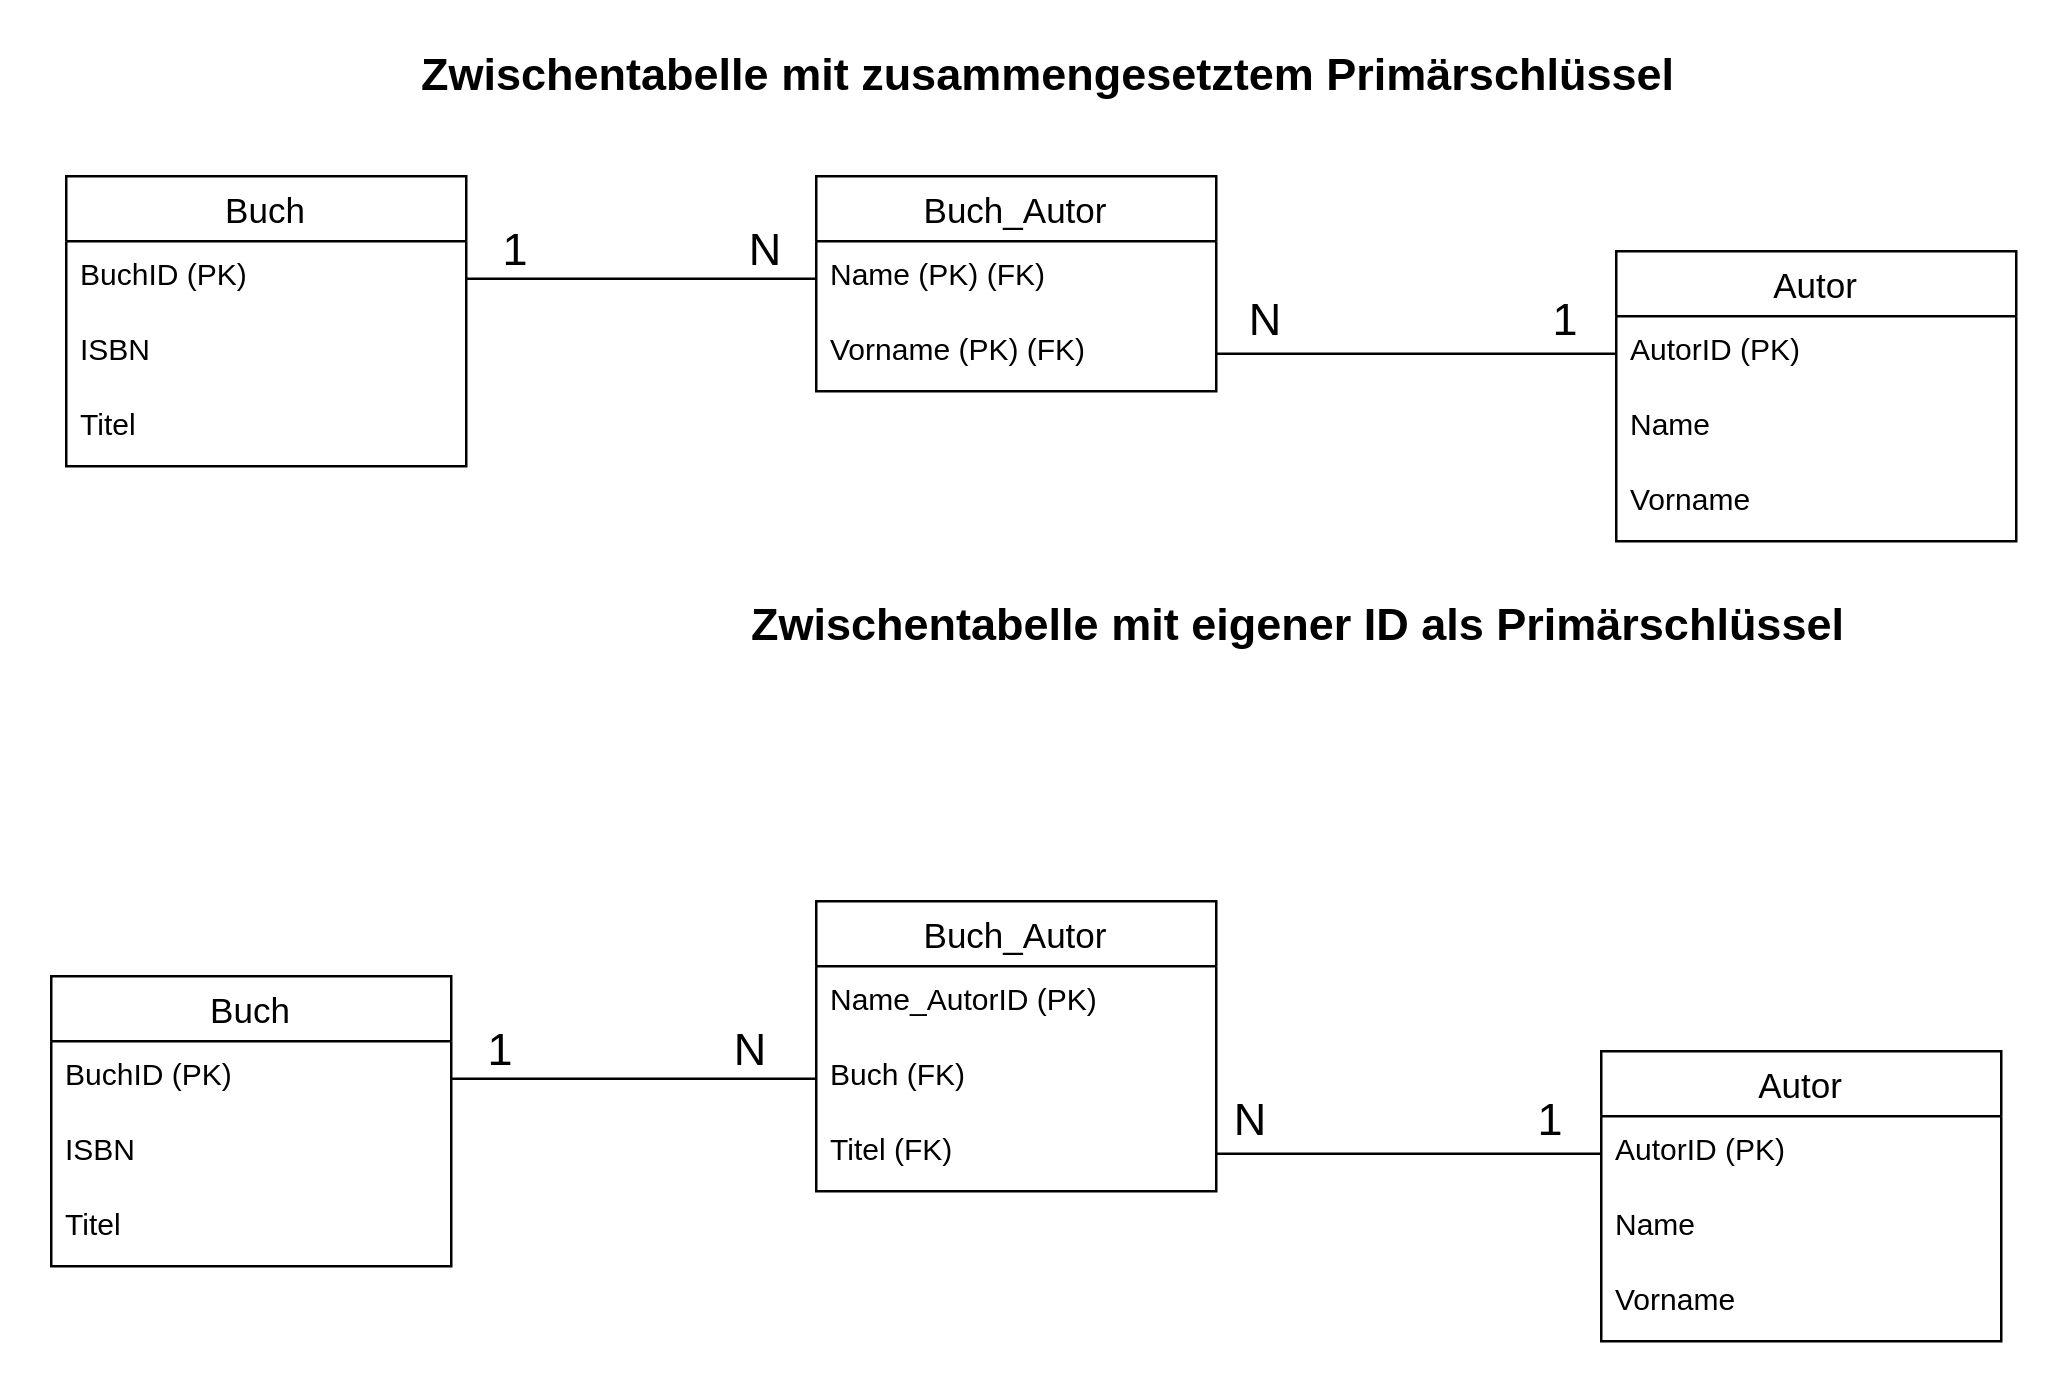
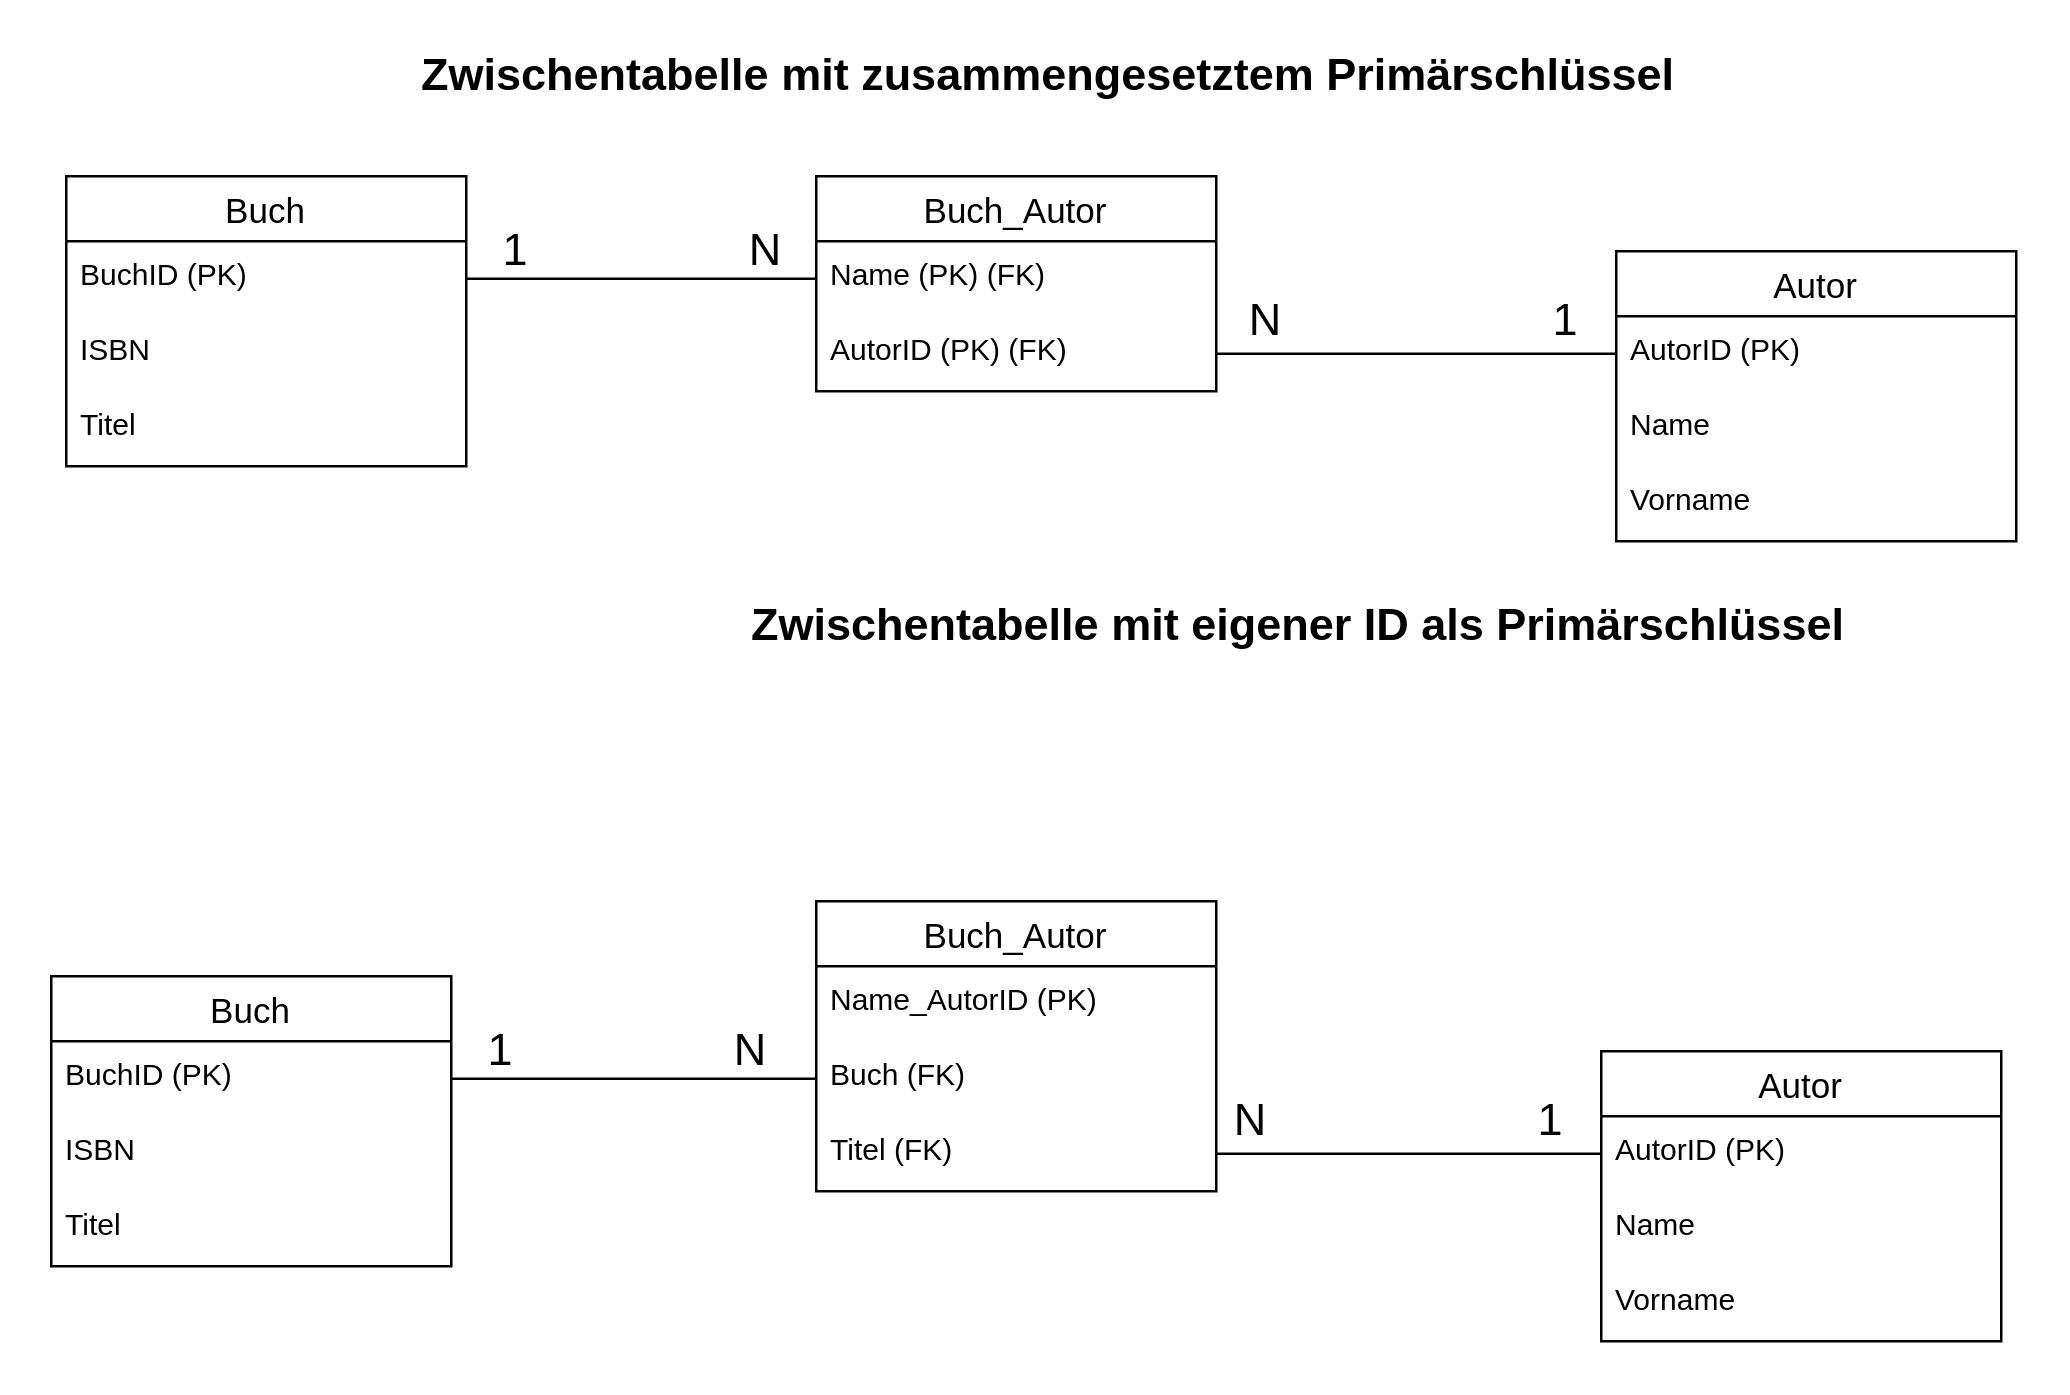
  <mxCell id="0" />
  <mxCell id="1" parent="0" />
  <mxCell id="2" value="Buch" style="swimlane;fontStyle=0;childLayout=stackLayout;horizontal=1;startSize=26;horizontalStack=0;resizeParent=1;resizeParentMax=0;resizeLast=0;collapsible=1;marginBottom=0;align=center;fontSize=14;" vertex="1" parent="1"><mxGeometry x="26" y="70" width="160" height="116" as="geometry" /></mxCell>
  <mxCell id="3" value="BuchID (PK)" style="text;strokeColor=none;fillColor=none;spacingLeft=4;spacingRight=4;overflow=hidden;rotatable=0;points=[[0,0.5],[1,0.5]];portConstraint=eastwest;fontSize=12;" vertex="1" parent="2"><mxGeometry y="26" width="160" height="30" as="geometry" /></mxCell>
  <mxCell id="4" value="ISBN" style="text;strokeColor=none;fillColor=none;spacingLeft=4;spacingRight=4;overflow=hidden;rotatable=0;points=[[0,0.5],[1,0.5]];portConstraint=eastwest;fontSize=12;" vertex="1" parent="2"><mxGeometry y="56" width="160" height="30" as="geometry" /></mxCell>
  <mxCell id="5" value="Titel" style="text;strokeColor=none;fillColor=none;spacingLeft=4;spacingRight=4;overflow=hidden;rotatable=0;points=[[0,0.5],[1,0.5]];portConstraint=eastwest;fontSize=12;" vertex="1" parent="2"><mxGeometry y="86" width="160" height="30" as="geometry" /></mxCell>
  <mxCell id="6" value="Buch_Autor" style="swimlane;fontStyle=0;childLayout=stackLayout;horizontal=1;startSize=26;horizontalStack=0;resizeParent=1;resizeParentMax=0;resizeLast=0;collapsible=1;marginBottom=0;align=center;fontSize=14;" vertex="1" parent="1"><mxGeometry x="326" y="70" width="160" height="86" as="geometry" /></mxCell>
  <mxCell id="7" value="Name (PK) (FK)" style="text;strokeColor=none;fillColor=none;spacingLeft=4;spacingRight=4;overflow=hidden;rotatable=0;points=[[0,0.5],[1,0.5]];portConstraint=eastwest;fontSize=12;" vertex="1" parent="6"><mxGeometry y="26" width="160" height="30" as="geometry" /></mxCell>
- <mxCell id="8" value="Vorname (PK) (FK)" style="text;strokeColor=none;fillColor=none;spacingLeft=4;spacingRight=4;overflow=hidden;rotatable=0;points=[[0,0.5],[1,0.5]];portConstraint=eastwest;fontSize=12;" vertex="1" parent="6"><mxGeometry y="56" width="160" height="30" as="geometry" /></mxCell>
+ <mxCell id="8" value="AutorID (PK) (FK)" style="text;strokeColor=none;fillColor=none;spacingLeft=4;spacingRight=4;overflow=hidden;rotatable=0;points=[[0,0.5],[1,0.5]];portConstraint=eastwest;fontSize=12;" vertex="1" parent="6"><mxGeometry y="56" width="160" height="30" as="geometry" /></mxCell>
  <mxCell id="9" value="Autor" style="swimlane;fontStyle=0;childLayout=stackLayout;horizontal=1;startSize=26;horizontalStack=0;resizeParent=1;resizeParentMax=0;resizeLast=0;collapsible=1;marginBottom=0;align=center;fontSize=14;" vertex="1" parent="1"><mxGeometry x="646" y="100" width="160" height="116" as="geometry" /></mxCell>
  <mxCell id="10" value="AutorID (PK)" style="text;strokeColor=none;fillColor=none;spacingLeft=4;spacingRight=4;overflow=hidden;rotatable=0;points=[[0,0.5],[1,0.5]];portConstraint=eastwest;fontSize=12;" vertex="1" parent="9"><mxGeometry y="26" width="160" height="30" as="geometry" /></mxCell>
  <mxCell id="11" value="Name" style="text;strokeColor=none;fillColor=none;spacingLeft=4;spacingRight=4;overflow=hidden;rotatable=0;points=[[0,0.5],[1,0.5]];portConstraint=eastwest;fontSize=12;" vertex="1" parent="9"><mxGeometry y="56" width="160" height="30" as="geometry" /></mxCell>
  <mxCell id="12" value="Vorname" style="text;strokeColor=none;fillColor=none;spacingLeft=4;spacingRight=4;overflow=hidden;rotatable=0;points=[[0,0.5],[1,0.5]];portConstraint=eastwest;fontSize=12;" vertex="1" parent="9"><mxGeometry y="86" width="160" height="30" as="geometry" /></mxCell>
  <mxCell id="13" value="" style="endArrow=none;html=1;rounded=0;exitX=1;exitY=0.5;exitDx=0;exitDy=0;entryX=0;entryY=0.5;entryDx=0;entryDy=0;" edge="1" parent="1" source="3" target="7"><mxGeometry relative="1" as="geometry"><mxPoint x="326" y="310" as="sourcePoint" /><mxPoint x="486" y="310" as="targetPoint" /></mxGeometry></mxCell>
  <mxCell id="14" value="" style="endArrow=none;html=1;rounded=0;exitX=0;exitY=0.5;exitDx=0;exitDy=0;entryX=1;entryY=0.5;entryDx=0;entryDy=0;" edge="1" parent="1" source="10" target="8"><mxGeometry relative="1" as="geometry"><mxPoint x="196" y="121" as="sourcePoint" /><mxPoint x="326" y="121" as="targetPoint" /></mxGeometry></mxCell>
  <mxCell id="15" value="&lt;font style=&quot;font-size: 18px&quot;&gt;N&lt;/font&gt;" style="text;html=1;strokeColor=none;fillColor=none;align=center;verticalAlign=middle;whiteSpace=wrap;rounded=0;" vertex="1" parent="1"><mxGeometry x="286" y="90" width="40" height="20" as="geometry" /></mxCell>
  <mxCell id="16" value="&lt;font style=&quot;font-size: 18px&quot;&gt;1&lt;/font&gt;" style="text;html=1;strokeColor=none;fillColor=none;align=center;verticalAlign=middle;whiteSpace=wrap;rounded=0;" vertex="1" parent="1"><mxGeometry x="606" y="118" width="40" height="20" as="geometry" /></mxCell>
  <mxCell id="17" value="&lt;font style=&quot;font-size: 18px&quot;&gt;1&lt;/font&gt;" style="text;html=1;strokeColor=none;fillColor=none;align=center;verticalAlign=middle;whiteSpace=wrap;rounded=0;" vertex="1" parent="1"><mxGeometry x="186" y="90" width="40" height="20" as="geometry" /></mxCell>
  <mxCell id="18" value="&lt;font style=&quot;font-size: 18px&quot;&gt;N&lt;/font&gt;" style="text;html=1;strokeColor=none;fillColor=none;align=center;verticalAlign=middle;whiteSpace=wrap;rounded=0;" vertex="1" parent="1"><mxGeometry x="486" y="118" width="40" height="20" as="geometry" /></mxCell>
  <mxCell id="19" value="&lt;font style=&quot;font-size: 18px&quot;&gt;&lt;b&gt;Zwischentabelle mit zusammengesetztem Primärschlüssel&lt;/b&gt;&lt;/font&gt;" style="text;html=1;strokeColor=none;fillColor=none;align=center;verticalAlign=middle;whiteSpace=wrap;rounded=0;" vertex="1" parent="1"><mxGeometry x="136" y="20" width="566" height="20" as="geometry" /></mxCell>
  <mxCell id="20" value="Buch" style="swimlane;fontStyle=0;childLayout=stackLayout;horizontal=1;startSize=26;horizontalStack=0;resizeParent=1;resizeParentMax=0;resizeLast=0;collapsible=1;marginBottom=0;align=center;fontSize=14;" vertex="1" parent="1"><mxGeometry x="20" y="390" width="160" height="116" as="geometry" /></mxCell>
  <mxCell id="21" value="BuchID (PK)" style="text;strokeColor=none;fillColor=none;spacingLeft=4;spacingRight=4;overflow=hidden;rotatable=0;points=[[0,0.5],[1,0.5]];portConstraint=eastwest;fontSize=12;" vertex="1" parent="20"><mxGeometry y="26" width="160" height="30" as="geometry" /></mxCell>
  <mxCell id="22" value="ISBN" style="text;strokeColor=none;fillColor=none;spacingLeft=4;spacingRight=4;overflow=hidden;rotatable=0;points=[[0,0.5],[1,0.5]];portConstraint=eastwest;fontSize=12;" vertex="1" parent="20"><mxGeometry y="56" width="160" height="30" as="geometry" /></mxCell>
  <mxCell id="23" value="Titel" style="text;strokeColor=none;fillColor=none;spacingLeft=4;spacingRight=4;overflow=hidden;rotatable=0;points=[[0,0.5],[1,0.5]];portConstraint=eastwest;fontSize=12;" vertex="1" parent="20"><mxGeometry y="86" width="160" height="30" as="geometry" /></mxCell>
  <mxCell id="24" value="Buch_Autor" style="swimlane;fontStyle=0;childLayout=stackLayout;horizontal=1;startSize=26;horizontalStack=0;resizeParent=1;resizeParentMax=0;resizeLast=0;collapsible=1;marginBottom=0;align=center;fontSize=14;" vertex="1" parent="1"><mxGeometry x="326" y="360" width="160" height="116" as="geometry" /></mxCell>
  <mxCell id="25" value="Name_AutorID (PK)" style="text;strokeColor=none;fillColor=none;spacingLeft=4;spacingRight=4;overflow=hidden;rotatable=0;points=[[0,0.5],[1,0.5]];portConstraint=eastwest;fontSize=12;" vertex="1" parent="24"><mxGeometry y="26" width="160" height="30" as="geometry" /></mxCell>
  <mxCell id="26" value="Buch (FK)" style="text;strokeColor=none;fillColor=none;spacingLeft=4;spacingRight=4;overflow=hidden;rotatable=0;points=[[0,0.5],[1,0.5]];portConstraint=eastwest;fontSize=12;" vertex="1" parent="24"><mxGeometry y="56" width="160" height="30" as="geometry" /></mxCell>
  <mxCell id="27" value="Titel (FK)" style="text;strokeColor=none;fillColor=none;spacingLeft=4;spacingRight=4;overflow=hidden;rotatable=0;points=[[0,0.5],[1,0.5]];portConstraint=eastwest;fontSize=12;" vertex="1" parent="24"><mxGeometry y="86" width="160" height="30" as="geometry" /></mxCell>
  <mxCell id="28" value="Autor" style="swimlane;fontStyle=0;childLayout=stackLayout;horizontal=1;startSize=26;horizontalStack=0;resizeParent=1;resizeParentMax=0;resizeLast=0;collapsible=1;marginBottom=0;align=center;fontSize=14;" vertex="1" parent="1"><mxGeometry x="640" y="420" width="160" height="116" as="geometry" /></mxCell>
  <mxCell id="29" value="AutorID (PK)" style="text;strokeColor=none;fillColor=none;spacingLeft=4;spacingRight=4;overflow=hidden;rotatable=0;points=[[0,0.5],[1,0.5]];portConstraint=eastwest;fontSize=12;" vertex="1" parent="28"><mxGeometry y="26" width="160" height="30" as="geometry" /></mxCell>
  <mxCell id="30" value="Name" style="text;strokeColor=none;fillColor=none;spacingLeft=4;spacingRight=4;overflow=hidden;rotatable=0;points=[[0,0.5],[1,0.5]];portConstraint=eastwest;fontSize=12;" vertex="1" parent="28"><mxGeometry y="56" width="160" height="30" as="geometry" /></mxCell>
  <mxCell id="31" value="Vorname" style="text;strokeColor=none;fillColor=none;spacingLeft=4;spacingRight=4;overflow=hidden;rotatable=0;points=[[0,0.5],[1,0.5]];portConstraint=eastwest;fontSize=12;" vertex="1" parent="28"><mxGeometry y="86" width="160" height="30" as="geometry" /></mxCell>
  <mxCell id="32" value="" style="endArrow=none;html=1;rounded=0;exitX=1;exitY=0.5;exitDx=0;exitDy=0;entryX=0;entryY=0.5;entryDx=0;entryDy=0;" edge="1" parent="1" source="21" target="26"><mxGeometry relative="1" as="geometry"><mxPoint x="320" y="630" as="sourcePoint" /><mxPoint x="480" y="630" as="targetPoint" /></mxGeometry></mxCell>
  <mxCell id="33" value="" style="endArrow=none;html=1;rounded=0;exitX=0;exitY=0.5;exitDx=0;exitDy=0;entryX=1;entryY=0.5;entryDx=0;entryDy=0;" edge="1" parent="1" source="29" target="27"><mxGeometry relative="1" as="geometry"><mxPoint x="190" y="441" as="sourcePoint" /><mxPoint x="320" y="441" as="targetPoint" /></mxGeometry></mxCell>
  <mxCell id="34" value="&lt;font style=&quot;font-size: 18px&quot;&gt;N&lt;/font&gt;" style="text;html=1;strokeColor=none;fillColor=none;align=center;verticalAlign=middle;whiteSpace=wrap;rounded=0;" vertex="1" parent="1"><mxGeometry x="280" y="410" width="40" height="20" as="geometry" /></mxCell>
  <mxCell id="35" value="&lt;font style=&quot;font-size: 18px&quot;&gt;1&lt;/font&gt;" style="text;html=1;strokeColor=none;fillColor=none;align=center;verticalAlign=middle;whiteSpace=wrap;rounded=0;" vertex="1" parent="1"><mxGeometry x="600" y="438" width="40" height="20" as="geometry" /></mxCell>
  <mxCell id="36" value="&lt;font style=&quot;font-size: 18px&quot;&gt;1&lt;/font&gt;" style="text;html=1;strokeColor=none;fillColor=none;align=center;verticalAlign=middle;whiteSpace=wrap;rounded=0;" vertex="1" parent="1"><mxGeometry x="180" y="410" width="40" height="20" as="geometry" /></mxCell>
  <mxCell id="37" value="&lt;font style=&quot;font-size: 18px&quot;&gt;N&lt;/font&gt;" style="text;html=1;strokeColor=none;fillColor=none;align=center;verticalAlign=middle;whiteSpace=wrap;rounded=0;" vertex="1" parent="1"><mxGeometry x="480" y="438" width="40" height="20" as="geometry" /></mxCell>
  <mxCell id="38" value="&lt;font style=&quot;font-size: 18px&quot;&gt;&lt;b&gt;Zwischentabelle mit eigener ID als Primärschlüssel&lt;/b&gt;&lt;/font&gt;" style="text;html=1;strokeColor=none;fillColor=none;align=center;verticalAlign=middle;whiteSpace=wrap;rounded=0;" vertex="1" parent="1"><mxGeometry x="236" y="240" width="566" height="20" as="geometry" /></mxCell>
